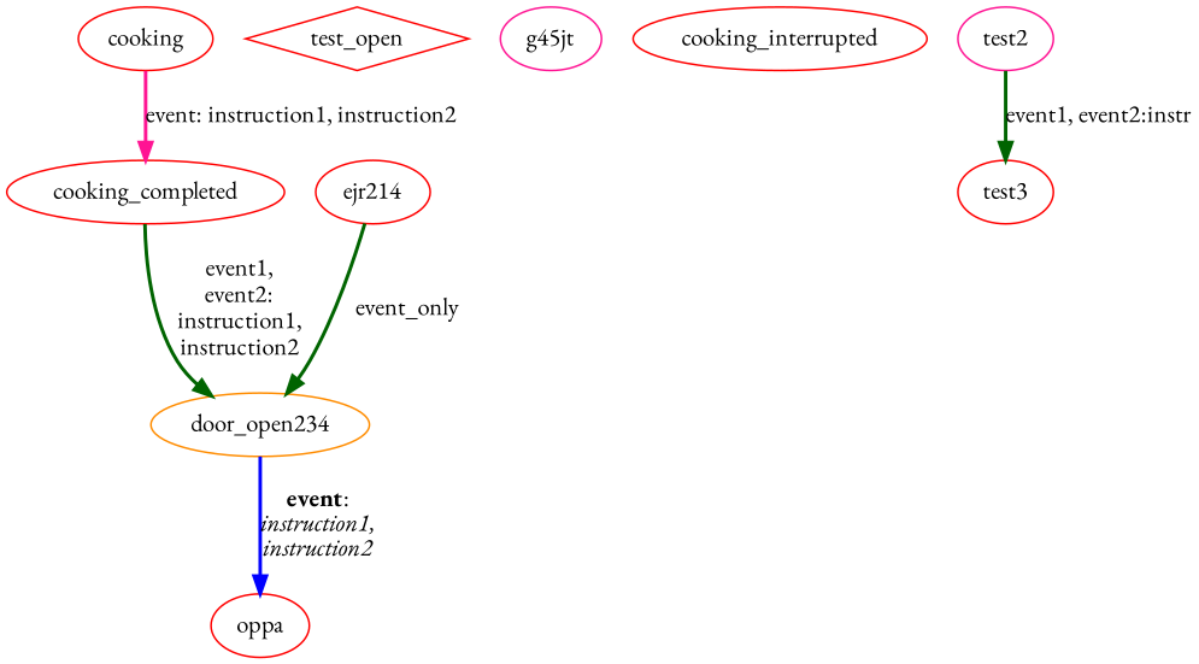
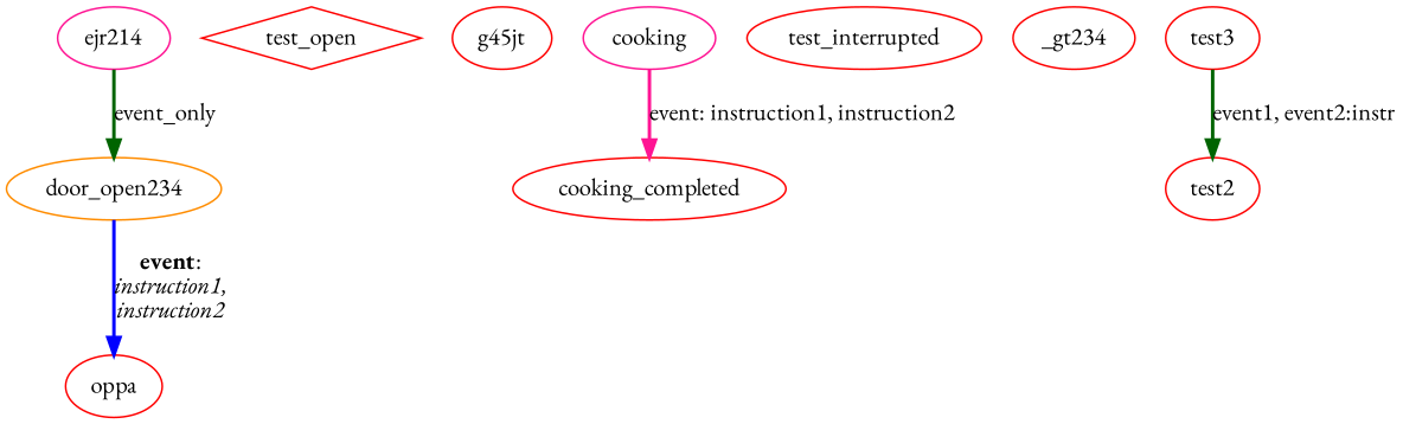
  digraph {
    fontname="EB Garamond"
    node [color=red fontname="EB Garamond"]
    edge [color=darkgreen fontname="EB Garamond" style=bold]
    n1 [label=<oppa>]
    n2 [label=test_open shape=diamond]
-   g45jt [color=deeppink]
-   cooking
+   g45jt
+   cooking [color=deeppink]
    cooking_completed
    door_open234 [color=darkorange]
-   cooking_interrupted
-   ejr214
+   cooking_interrupted [label=test_interrupted]
+   ejr214 [color=deeppink]
+   _gt234
    n10 [label=test3]
-   test2 [color=deeppink]
+   test2
    cooking -> cooking_completed [color=deeppink label=<event: instruction1, instruction2>]
-   cooking_completed -> door_open234 [label=<event1,<br/>event2:<br/>instruction1,<br/>instruction2>]
    door_open234 -> n1 [color=blue label=<<b>event</b>:<i><br/>instruction1,<br/>instruction2</i>>]
    ejr214 -> door_open234 [label=<event_only>]
-   test2 -> n10 [label=<event1, event2:instr>]
+   n10 -> test2 [label=<event1, event2:instr>]
  }
